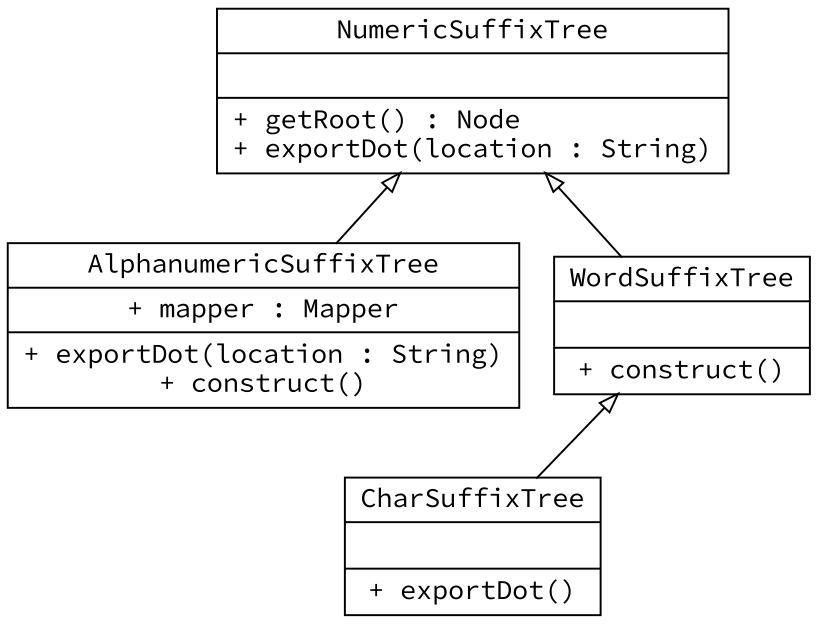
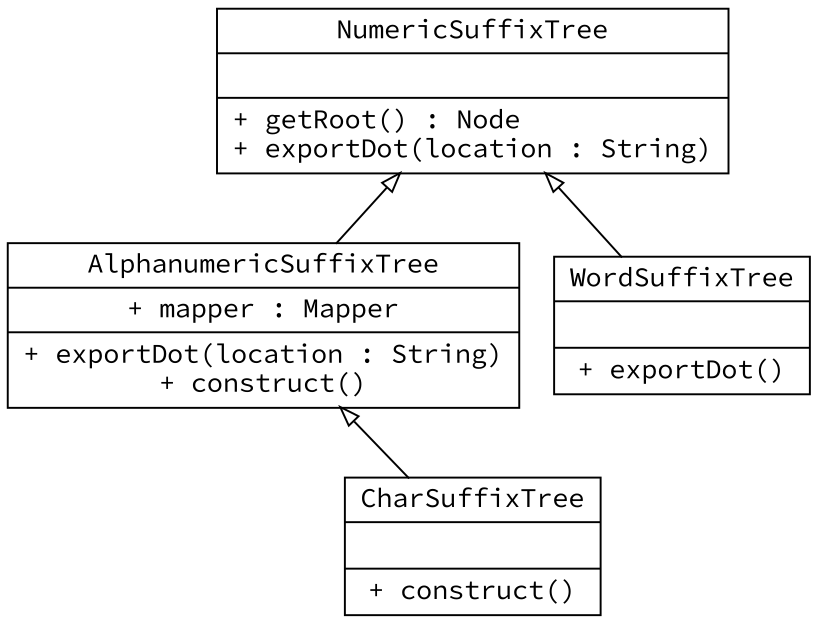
  digraph {
    fontname="Source Code Pro"
    node [fillcolor=white fontname="Source Code Pro" shape=record style=filled]
    edge [arrowtail=empty dir=back fontname="Source Code Pro"]
    n1 [label="{NumericSuffixTree||+ getRoot() : Node\l+ exportDot(location : String)}"]
    n2 [label="{AlphanumericSuffixTree|+ mapper : Mapper|+ exportDot(location : String)\l+ construct()}"]
-   n3 [label="{WordSuffixTree||+ construct()}"]
-   n4 [label="{CharSuffixTree||+ exportDot()}"]
+   n3 [label="{WordSuffixTree||+ exportDot()}"]
+   n4 [label="{CharSuffixTree||+ construct()}"]
    n1 -> n2
    n1 -> n3
-   n3 -> n4
+   n2 -> n4
  }
